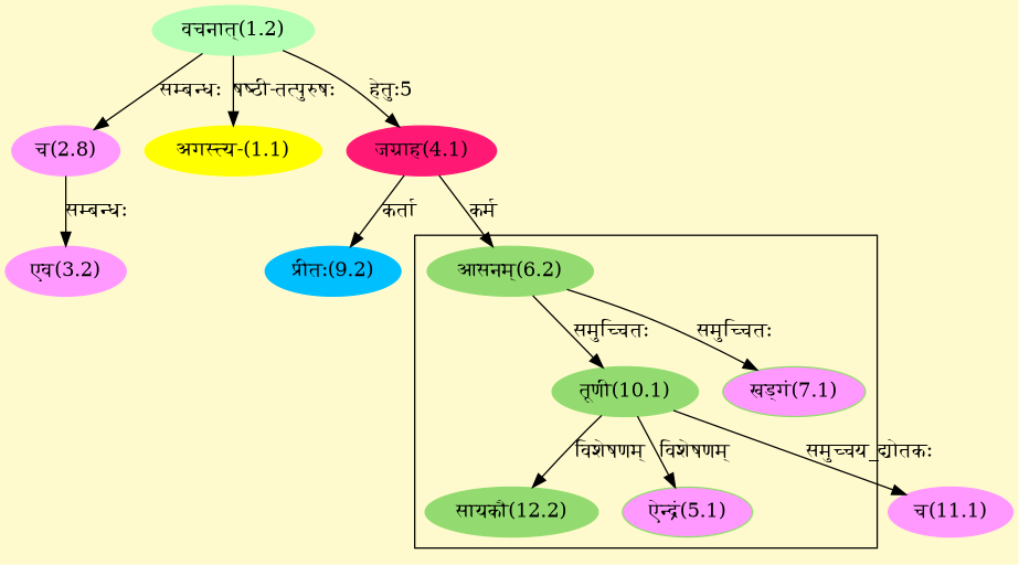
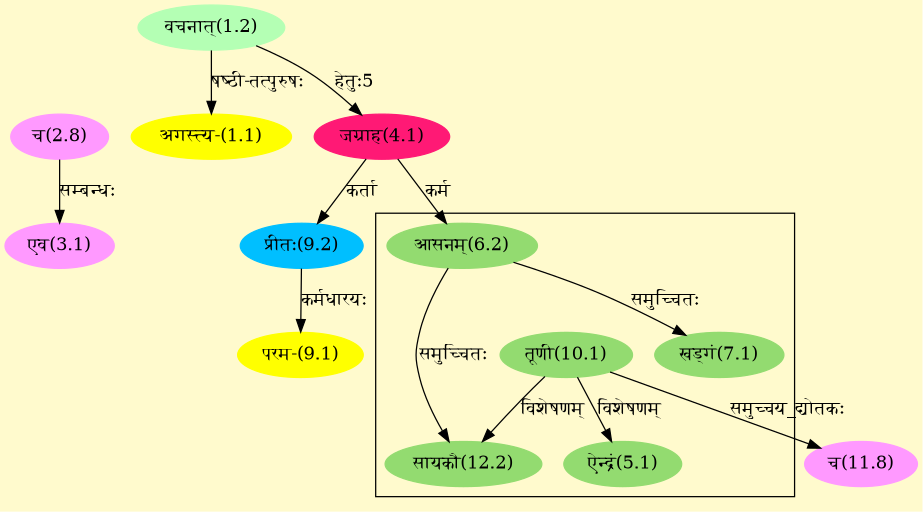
  digraph {
    bgcolor=lemonchiffon1
    compound=true
    rankdir=BT
    node [color="#93DB70" style=filled]
    edge [dir=back]
-   n1 [label="ऐन्द्रं(5.1)" fillcolor="#FF99FF"]
+   n1 [label="ऐन्द्रं(5.1)"]
    n2 [label="आसनम्(6.2)"]
-   n3 [label="खड्गं(7.1)" fillcolor="#FF99FF"]
+   n3 [label="खड्गं(7.1)"]
    n4 [label="तूणी(10.1)"]
    n5 [label="सायकौ(12.2)"]
    n6 [color="#FF1975" label="जग्राह(4.1)"]
    n7 [color="#B4FFB4" label="वचनात्(1.2)"]
    n8 [color="#FFFF00" label="अगस्त्य-(1.1)"]
    n9 [color="#FF99FF" label="च(2.8)"]
-   n10 [color="#FF99FF" label="एव(3.2)"]
+   n10 [color="#FF99FF" label="एव(3.1)"]
+   n11 [color="#FFFF00" label="परम-(9.1)"]
    n12 [color="#00BFFF" label="प्रीतः(9.2)"]
-   n13 [color="#FF99FF" label="च(11.1)"]
+   n13 [color="#FF99FF" label="च(11.8)"]
    subgraph cluster_1 {
      n1
      n2
      n3
      n4
      n5
    }
    n1 -> n4 [label="विशेषणम्"]
    n2 -> n6 [label="कर्म"]
    n3 -> n2 [label="समुच्चितः"]
-   n4 -> n2 [label="समुच्चितः"]
+   n5 -> n2 [label="समुच्चितः"]
    n5 -> n4 [label="विशेषणम्"]
    n6 -> n7 [label="हेतुः5"]
    n8 -> n7 [label="षष्ठी-तत्पुरुषः"]
-   n9 -> n7 [label="सम्बन्धः"]
    n10 -> n9 [label="सम्बन्धः"]
+   n11 -> n12 [label="कर्मधारयः"]
    n12 -> n6 [label="कर्ता"]
    n13 -> n4 [label="समुच्चय_द्योतकः"]
  }
